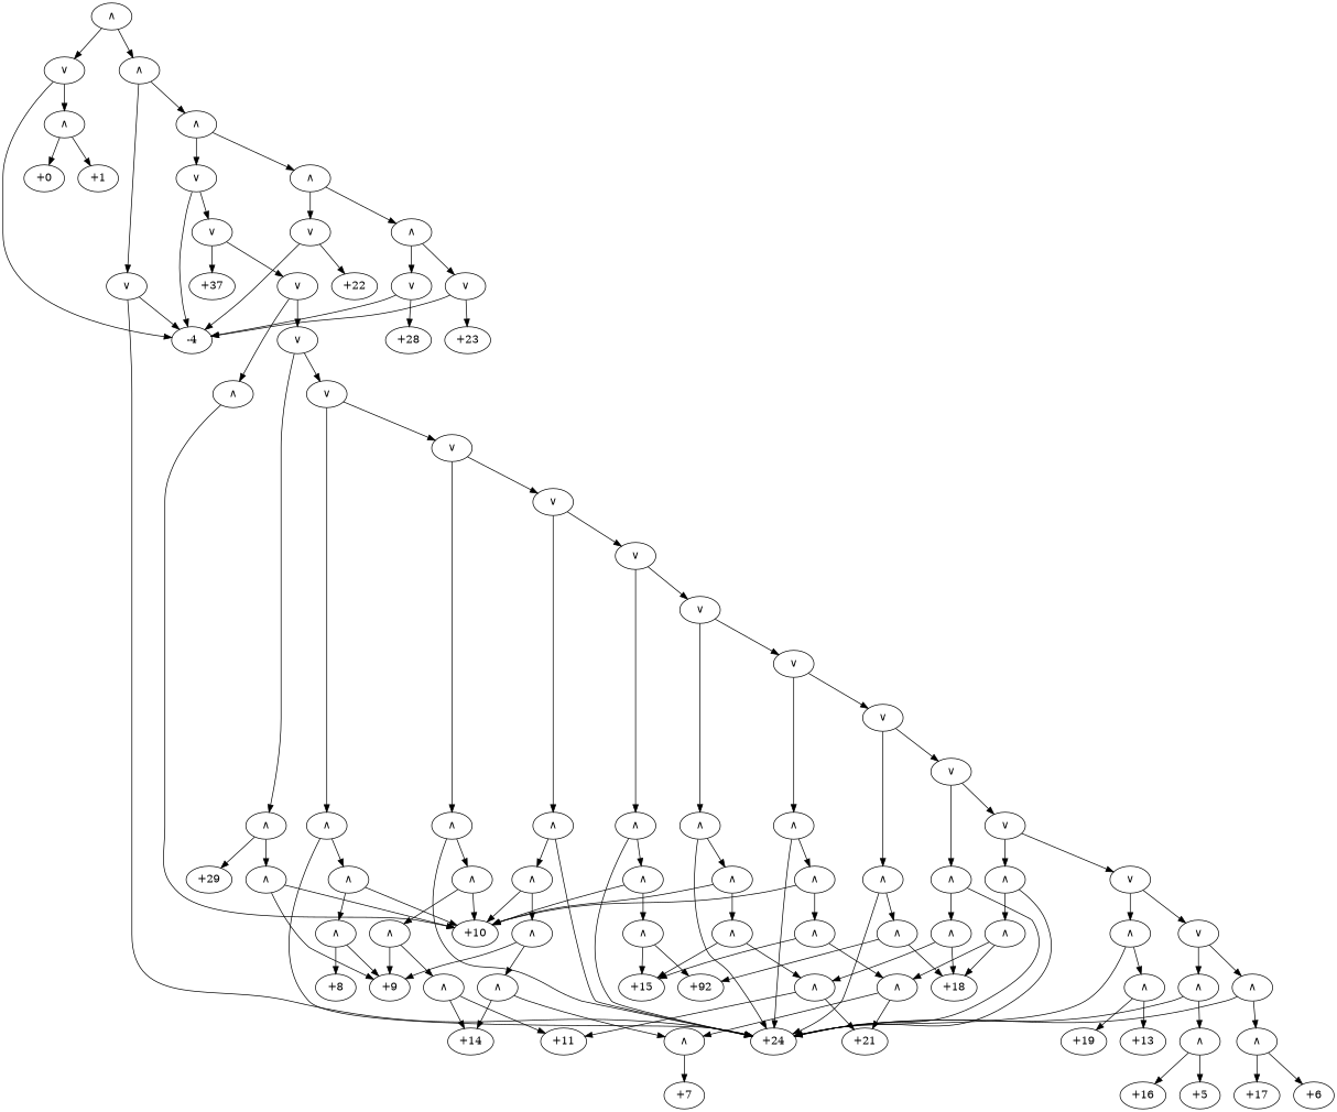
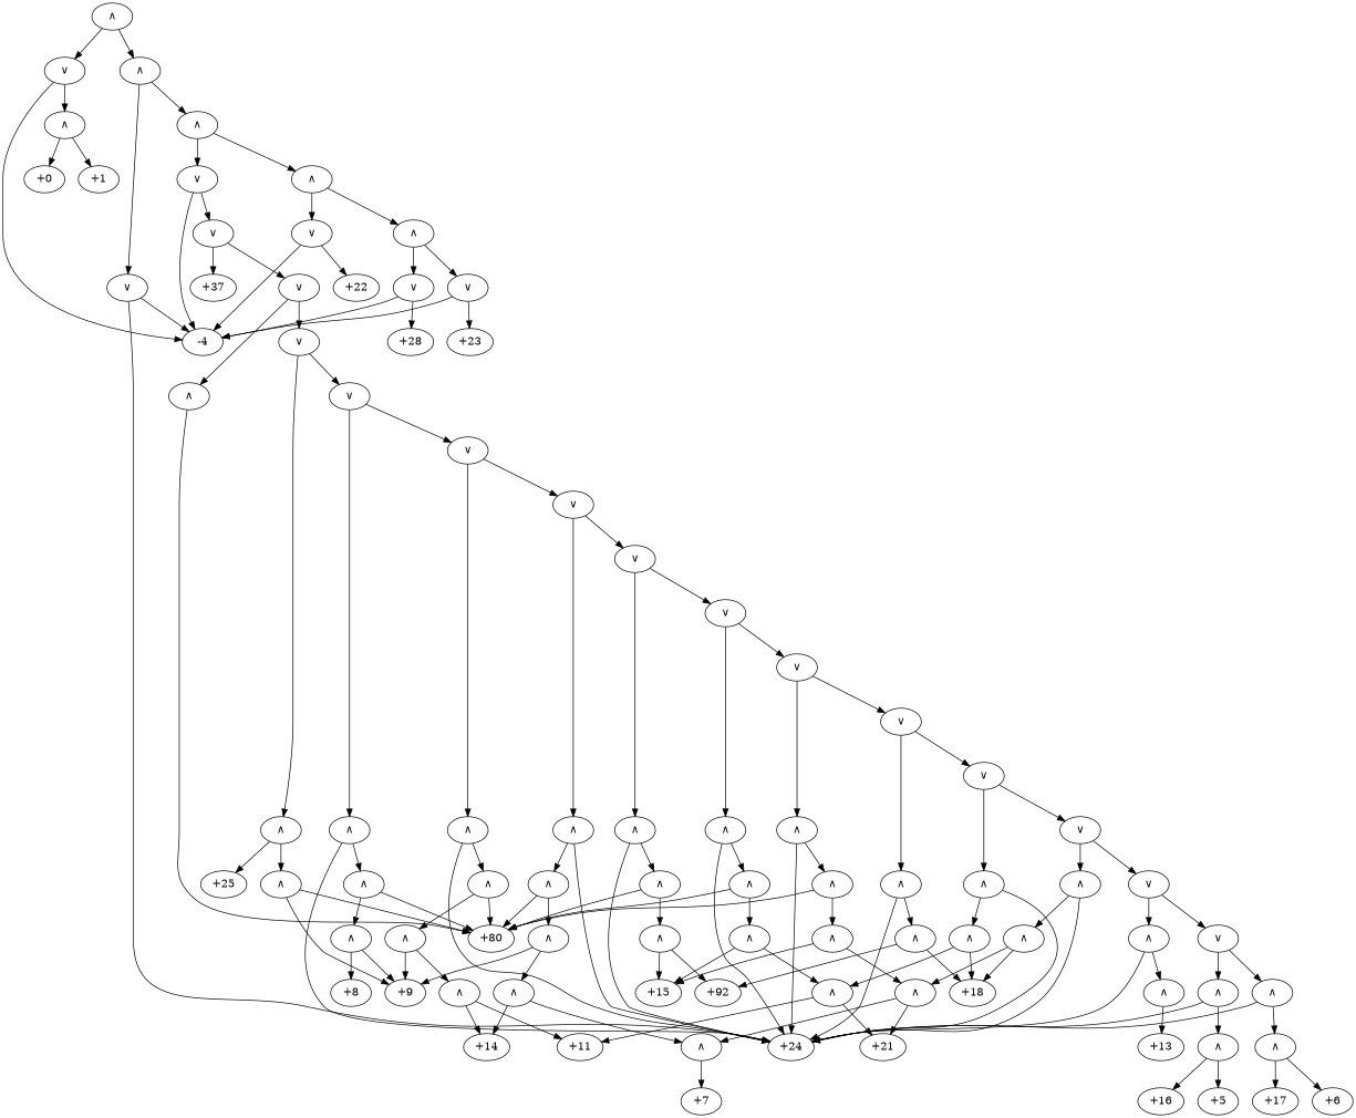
  digraph {
    n1 [label=-4]
    n2 [label="+0"]
    n3 [label="+1"]
    n4 [label="∧"]
    n5 [label="∨"]
    n6 [label="+24"]
    n7 [label="∨"]
    n8 [label="+37"]
-   n9 [label="+10"]
+   n9 [label="+80"]
    n10 [label="∧"]
-   n11 [label="+29"]
+   n11 [label="+25"]
    n12 [label="+9"]
    n13 [label="∧"]
    n14 [label="∧"]
    n15 [label="+8"]
    n16 [label="∧"]
    n17 [label="∧"]
    n18 [label="∧"]
    n19 [label="+14"]
    n20 [label="+11"]
    n21 [label="∧"]
    n22 [label="∧"]
    n23 [label="∧"]
    n24 [label="∧"]
    n25 [label="+7"]
    n26 [label="∧"]
    n27 [label="∧"]
    n28 [label="∧"]
    n29 [label="∧"]
    n30 [label="∧"]
    n31 [label="+15"]
    n32 [label="+92"]
    n33 [label="∧"]
    n34 [label="∧"]
    n35 [label="∧"]
    n36 [label="+21"]
    n37 [label="∧"]
    n38 [label="∧"]
    n39 [label="∧"]
    n40 [label="∧"]
    n41 [label="∧"]
    n42 [label="∧"]
    n43 [label="∧"]
    n44 [label="∧"]
    n45 [label="+18"]
    n46 [label="∧"]
    n47 [label="∧"]
    n48 [label="∧"]
    n49 [label="∧"]
    n50 [label="∧"]
    n51 [label="∧"]
-   n52 [label="+19"]
    n53 [label="+13"]
    n54 [label="∧"]
    n55 [label="∧"]
    n56 [label="+16"]
    n57 [label="+5"]
    n58 [label="∧"]
    n59 [label="∧"]
    n60 [label="+17"]
    n61 [label="+6"]
    n62 [label="∧"]
    n63 [label="∧"]
    n64 [label="∨"]
    n65 [label="∨"]
    n66 [label="∨"]
    n67 [label="∨"]
    n68 [label="∨"]
    n69 [label="∨"]
    n70 [label="∨"]
    n71 [label="∨"]
    n72 [label="∨"]
    n73 [label="∨"]
    n74 [label="∨"]
    n75 [label="∨"]
    n76 [label="∨"]
    n77 [label="∨"]
    n78 [label="∨"]
    n79 [label="+22"]
    n80 [label="∨"]
    n81 [label="+28"]
    n82 [label="∨"]
    n83 [label="+23"]
    n84 [label="∨"]
    n85 [label="∧"]
    n86 [label="∧"]
    n87 [label="∧"]
    n88 [label="∧"]
    n89 [label="∧"]
    n4 -> n2
    n4 -> n3
    n5 -> n1
    n5 -> n4
    n7 -> n1
    n7 -> n6
    n10 -> n9
    n13 -> n9
    n13 -> n12
    n14 -> n11
    n14 -> n13
    n16 -> n12
    n16 -> n15
    n17 -> n9
    n17 -> n16
    n18 -> n6
    n18 -> n17
    n21 -> n19
    n21 -> n20
    n22 -> n12
    n22 -> n21
    n23 -> n9
    n23 -> n22
    n24 -> n6
    n24 -> n23
    n26 -> n25
    n27 -> n19
    n27 -> n26
    n28 -> n12
    n28 -> n27
    n29 -> n9
    n29 -> n28
    n30 -> n6
    n30 -> n29
    n33 -> n31
    n33 -> n32
    n34 -> n9
    n34 -> n33
    n35 -> n6
    n35 -> n34
    n37 -> n20
    n37 -> n36
    n38 -> n31
    n38 -> n37
    n39 -> n9
    n39 -> n38
    n40 -> n6
    n40 -> n39
    n41 -> n26
    n41 -> n36
    n42 -> n31
    n42 -> n41
    n43 -> n9
    n43 -> n42
    n44 -> n6
    n44 -> n43
    n46 -> n32
    n46 -> n45
    n47 -> n6
    n47 -> n46
    n48 -> n37
    n48 -> n45
    n49 -> n6
    n49 -> n48
    n50 -> n41
    n50 -> n45
    n51 -> n6
    n51 -> n50
-   n54 -> n52
    n54 -> n53
    n55 -> n6
    n55 -> n54
    n58 -> n56
    n58 -> n57
    n59 -> n6
    n59 -> n58
    n62 -> n60
    n62 -> n61
    n63 -> n6
    n63 -> n62
    n64 -> n59
    n64 -> n63
    n65 -> n55
    n65 -> n64
    n66 -> n51
    n66 -> n65
    n67 -> n49
    n67 -> n66
    n68 -> n47
    n68 -> n67
    n69 -> n44
    n69 -> n68
    n70 -> n40
    n70 -> n69
    n71 -> n35
    n71 -> n70
    n72 -> n30
    n72 -> n71
    n73 -> n24
    n73 -> n72
    n74 -> n18
    n74 -> n73
    n75 -> n14
    n75 -> n74
    n76 -> n10
    n76 -> n75
    n77 -> n8
    n77 -> n76
    n78 -> n1
    n78 -> n77
    n80 -> n1
    n80 -> n79
    n82 -> n1
    n82 -> n81
    n84 -> n1
    n84 -> n83
    n85 -> n82
    n85 -> n84
    n86 -> n80
    n86 -> n85
    n87 -> n78
    n87 -> n86
    n88 -> n7
    n88 -> n87
    n89 -> n5
    n89 -> n88
  }
